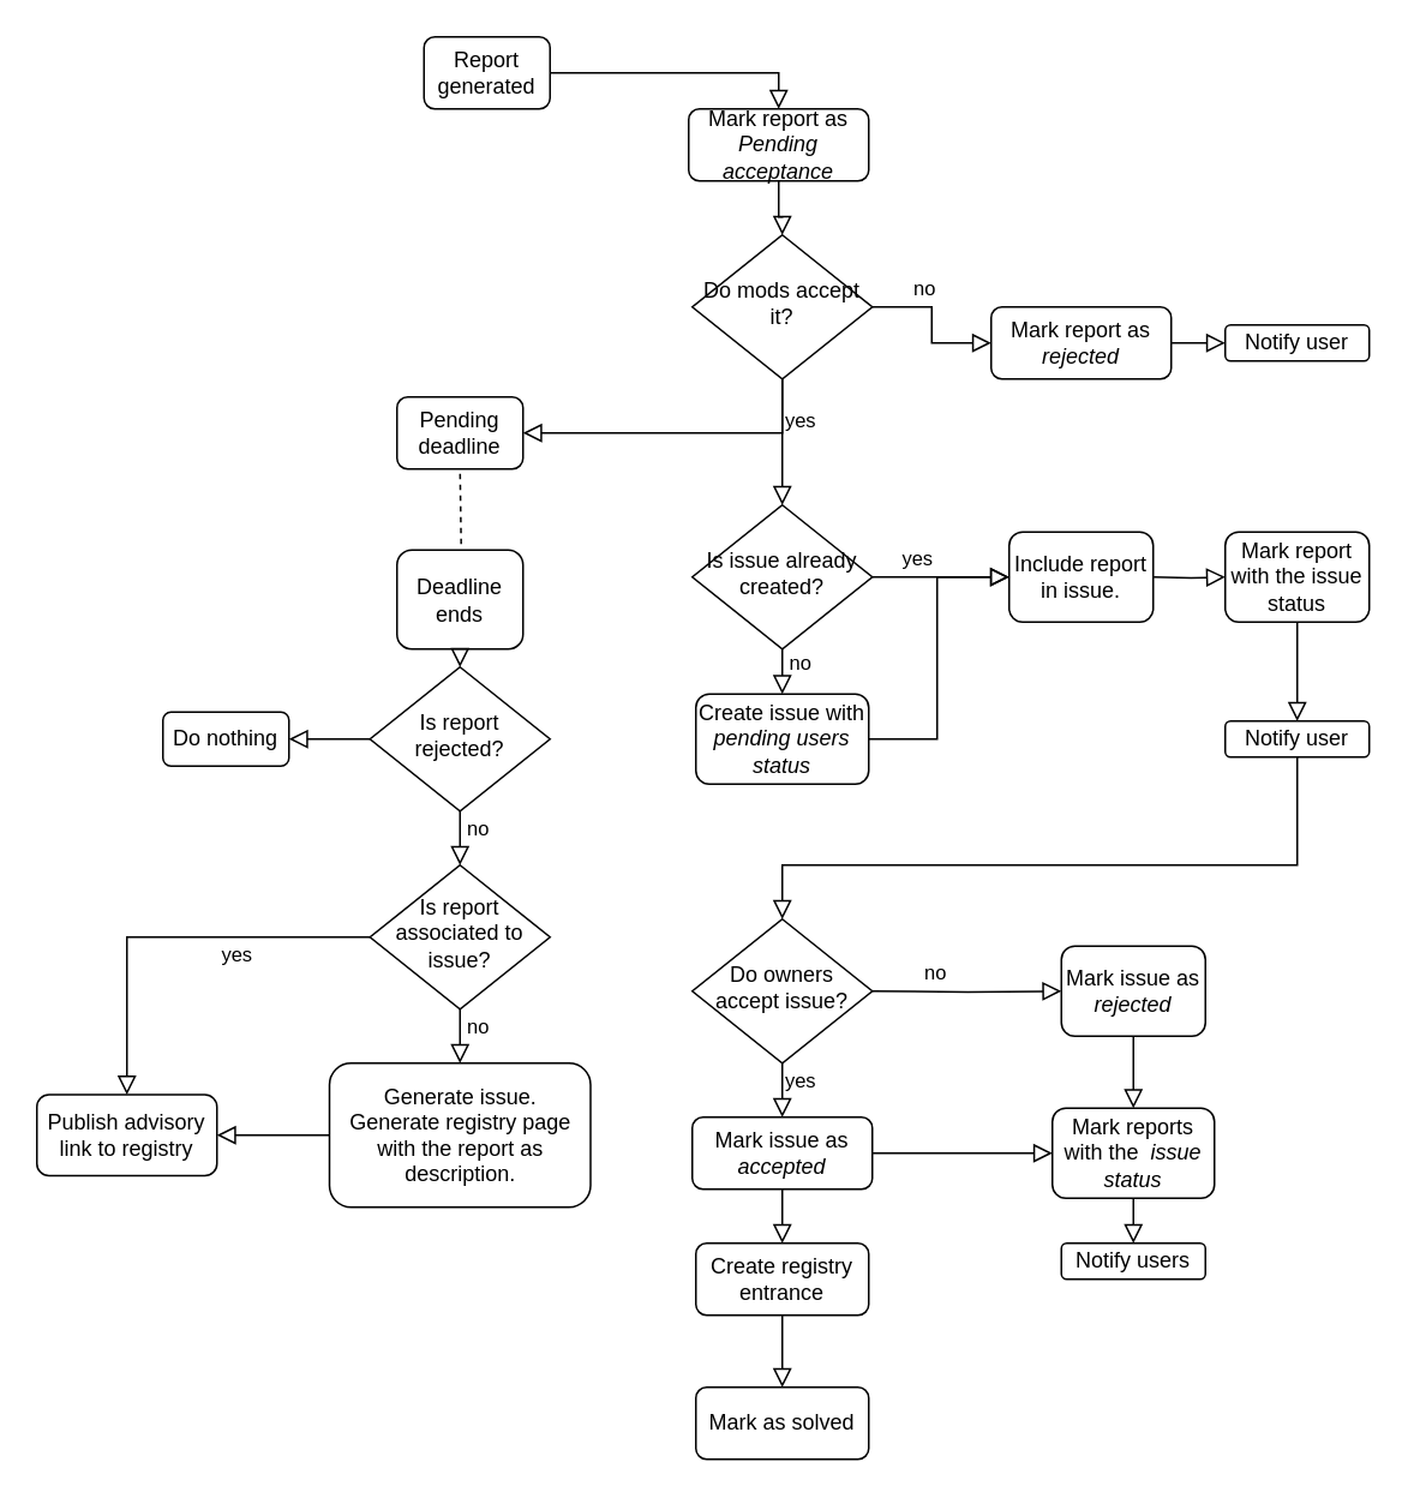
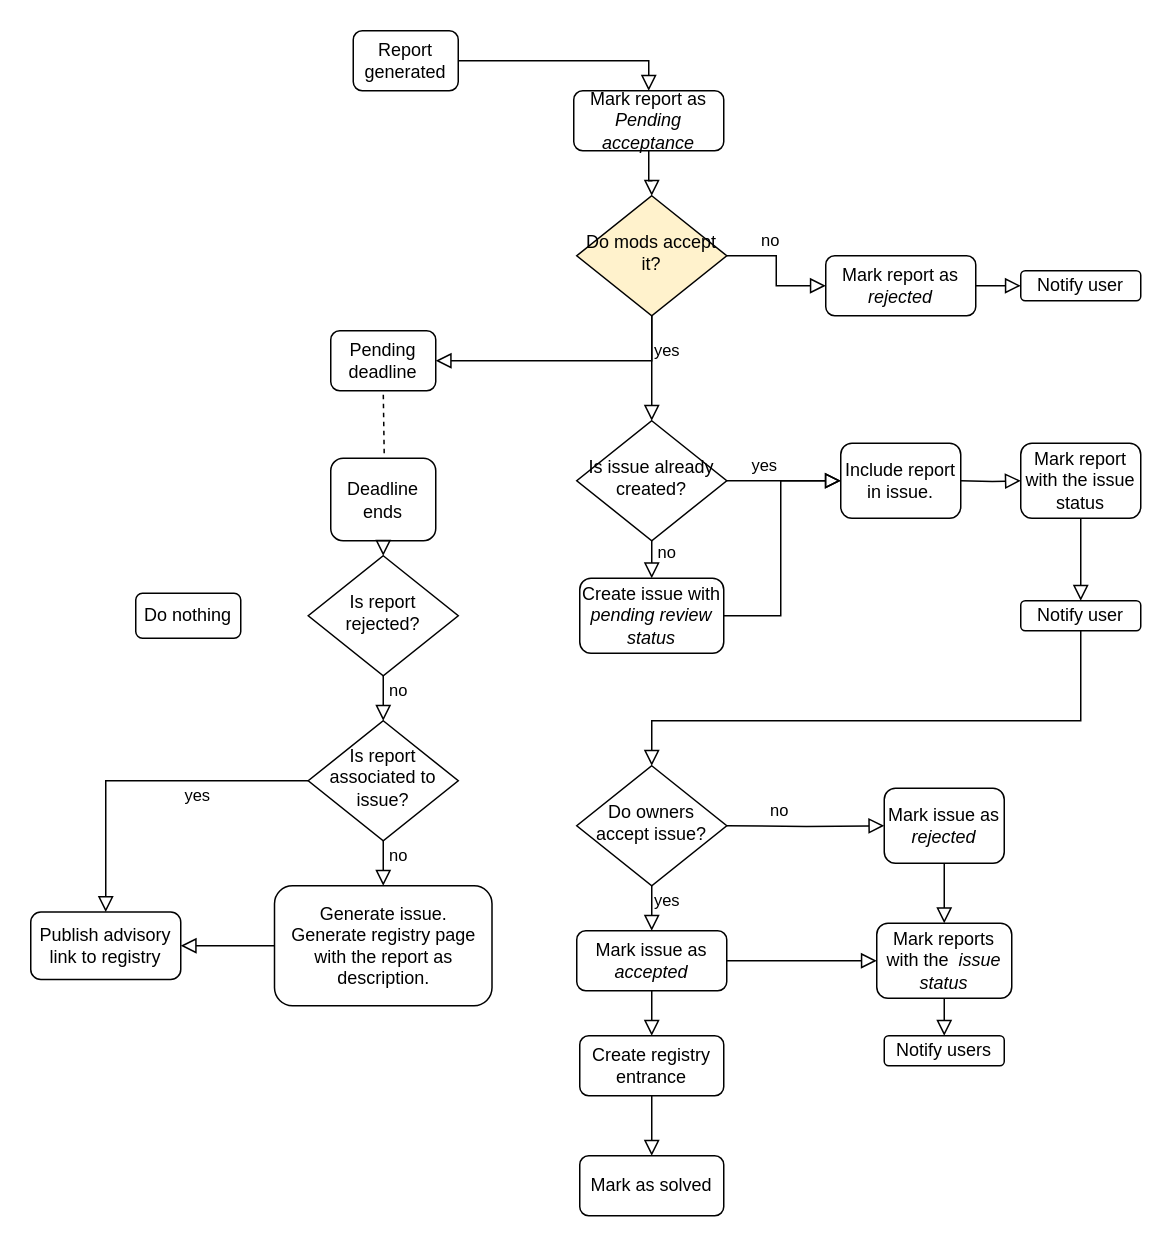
  <mxCell id="0" />
  <mxCell id="1" parent="0" />
  <mxCell id="2" value="" style="rounded=0;html=1;jettySize=auto;orthogonalLoop=1;fontSize=11;endArrow=block;endFill=0;endSize=8;strokeWidth=1;shadow=0;labelBackgroundColor=none;edgeStyle=orthogonalEdgeStyle;entryX=0.5;entryY=0;entryDx=0;entryDy=0;" parent="1" source="3" target="10" edge="1"><mxGeometry relative="1" as="geometry"><mxPoint x="90" y="320" as="targetPoint" /></mxGeometry></mxCell>
  <mxCell id="3" value="Report generated" style="rounded=1;whiteSpace=wrap;html=1;fontSize=12;glass=0;strokeWidth=1;shadow=0;" parent="1" vertex="1"><mxGeometry x="235" y="20" width="70" height="40" as="geometry" /></mxCell>
- <mxCell id="4" value="Do mods accept it?" style="rhombus;whiteSpace=wrap;html=1;shadow=0;fontFamily=Helvetica;fontSize=12;align=center;strokeWidth=1;spacing=6;spacingTop=-4;" parent="1" vertex="1"><mxGeometry x="384" y="130" width="100" height="80" as="geometry" /></mxCell>
+ <mxCell id="4" value="Do mods accept it?" style="rhombus;whiteSpace=wrap;html=1;shadow=0;fontFamily=Helvetica;fontSize=12;align=center;strokeWidth=1;spacing=6;spacingTop=-4;fillColor=#fff2cc;" parent="1" vertex="1"><mxGeometry x="384" y="130" width="100" height="80" as="geometry" /></mxCell>
  <mxCell id="5" value="Mark report as &lt;i&gt;rejected&lt;/i&gt;" style="rounded=1;whiteSpace=wrap;html=1;" parent="1" vertex="1"><mxGeometry x="550" y="170" width="100" height="40" as="geometry" /></mxCell>
  <mxCell id="6" value="no" style="rounded=0;html=1;jettySize=auto;orthogonalLoop=1;fontSize=11;endArrow=block;endFill=0;endSize=8;strokeWidth=1;shadow=0;labelBackgroundColor=none;edgeStyle=orthogonalEdgeStyle;entryX=0;entryY=0.5;entryDx=0;entryDy=0;exitX=1;exitY=0.5;exitDx=0;exitDy=0;" parent="1" source="4" target="5" edge="1"><mxGeometry x="-0.333" y="10" relative="1" as="geometry"><mxPoint x="210" y="380" as="sourcePoint" /><mxPoint x="230" y="330" as="targetPoint" /><mxPoint as="offset" /></mxGeometry></mxCell>
  <mxCell id="7" value="&lt;div&gt;yes&lt;/div&gt;" style="rounded=0;html=1;jettySize=auto;orthogonalLoop=1;fontSize=11;endArrow=block;endFill=0;endSize=8;strokeWidth=1;shadow=0;labelBackgroundColor=none;edgeStyle=orthogonalEdgeStyle;exitX=0.5;exitY=1;exitDx=0;exitDy=0;entryX=0.5;entryY=0;entryDx=0;entryDy=0;" parent="1" source="4" target="16" edge="1"><mxGeometry x="-0.333" y="10" relative="1" as="geometry"><mxPoint x="320" y="320" as="sourcePoint" /><mxPoint x="360" y="320" as="targetPoint" /><mxPoint as="offset" /><Array as="points" /></mxGeometry></mxCell>
  <mxCell id="8" value="Notify user" style="rounded=1;whiteSpace=wrap;html=1;" parent="1" vertex="1"><mxGeometry x="680" y="180" width="80" height="20" as="geometry" /></mxCell>
  <mxCell id="9" value="" style="rounded=0;html=1;jettySize=auto;orthogonalLoop=1;fontSize=11;endArrow=block;endFill=0;endSize=8;strokeWidth=1;shadow=0;labelBackgroundColor=none;edgeStyle=orthogonalEdgeStyle;entryX=0;entryY=0.5;entryDx=0;entryDy=0;exitX=1;exitY=0.5;exitDx=0;exitDy=0;" parent="1" source="5" target="8" edge="1"><mxGeometry y="10" relative="1" as="geometry"><mxPoint x="280" y="280" as="sourcePoint" /><mxPoint x="280" y="310" as="targetPoint" /><mxPoint as="offset" /></mxGeometry></mxCell>
  <mxCell id="10" value="Mark report as &lt;i&gt;Pending acceptance&lt;br&gt;&lt;/i&gt;" style="rounded=1;whiteSpace=wrap;html=1;" parent="1" vertex="1"><mxGeometry x="382" y="60" width="100" height="40" as="geometry" /></mxCell>
  <mxCell id="11" value="" style="rounded=0;html=1;jettySize=auto;orthogonalLoop=1;fontSize=11;endArrow=block;endFill=0;endSize=8;strokeWidth=1;shadow=0;labelBackgroundColor=none;edgeStyle=orthogonalEdgeStyle;exitX=0.5;exitY=1;exitDx=0;exitDy=0;" parent="1" source="10" target="4" edge="1"><mxGeometry relative="1" as="geometry"><mxPoint x="190" y="319.929" as="sourcePoint" /><mxPoint x="200" y="370" as="targetPoint" /></mxGeometry></mxCell>
  <mxCell id="12" value="Do owners accept issue?" style="rhombus;whiteSpace=wrap;html=1;shadow=0;fontFamily=Helvetica;fontSize=12;align=center;strokeWidth=1;spacing=6;spacingTop=-4;" parent="1" vertex="1"><mxGeometry x="384" y="510" width="100" height="80" as="geometry" /></mxCell>
  <mxCell id="13" value="Mark issue as &lt;i&gt;accepted&lt;/i&gt;" style="rounded=1;whiteSpace=wrap;html=1;" parent="1" vertex="1"><mxGeometry x="384" y="620" width="100" height="40" as="geometry" /></mxCell>
  <mxCell id="14" value="&lt;div&gt;yes&lt;/div&gt;" style="rounded=0;html=1;jettySize=auto;orthogonalLoop=1;fontSize=11;endArrow=block;endFill=0;endSize=8;strokeWidth=1;shadow=0;labelBackgroundColor=none;edgeStyle=orthogonalEdgeStyle;entryX=0.5;entryY=0;entryDx=0;entryDy=0;exitX=0.5;exitY=1;exitDx=0;exitDy=0;" parent="1" source="12" target="13" edge="1"><mxGeometry x="-0.333" y="10" relative="1" as="geometry"><mxPoint x="374" y="610" as="sourcePoint" /><mxPoint x="394" y="560" as="targetPoint" /><mxPoint as="offset" /></mxGeometry></mxCell>
  <mxCell id="15" value="&lt;div&gt;no&lt;/div&gt;" style="rounded=0;html=1;jettySize=auto;orthogonalLoop=1;fontSize=11;endArrow=block;endFill=0;endSize=8;strokeWidth=1;shadow=0;labelBackgroundColor=none;edgeStyle=orthogonalEdgeStyle;exitX=0.5;exitY=1;exitDx=0;exitDy=0;entryX=0;entryY=0.5;entryDx=0;entryDy=0;" parent="1" target="22" edge="1"><mxGeometry x="-0.333" y="10" relative="1" as="geometry"><mxPoint x="484" y="550" as="sourcePoint" /><mxPoint x="524" y="550" as="targetPoint" /><mxPoint as="offset" /><Array as="points" /></mxGeometry></mxCell>
  <mxCell id="16" value="Is issue already created?" style="rhombus;whiteSpace=wrap;html=1;shadow=0;fontFamily=Helvetica;fontSize=12;align=center;strokeWidth=1;spacing=6;spacingTop=-4;" parent="1" vertex="1"><mxGeometry x="384" y="280" width="100" height="80" as="geometry" /></mxCell>
  <mxCell id="17" value="&lt;div&gt;yes&lt;/div&gt;" style="rounded=0;html=1;jettySize=auto;orthogonalLoop=1;fontSize=11;endArrow=block;endFill=0;endSize=8;strokeWidth=1;shadow=0;labelBackgroundColor=none;edgeStyle=orthogonalEdgeStyle;exitX=1;exitY=0.5;exitDx=0;exitDy=0;entryX=0;entryY=0.5;entryDx=0;entryDy=0;" parent="1" source="16" target="31" edge="1"><mxGeometry x="-0.333" y="10" relative="1" as="geometry"><mxPoint x="434" y="360" as="sourcePoint" /><mxPoint x="580" y="320" as="targetPoint" /><mxPoint as="offset" /><Array as="points" /></mxGeometry></mxCell>
  <mxCell id="18" value="Mark report with the issue status" style="rounded=1;whiteSpace=wrap;html=1;" parent="1" vertex="1"><mxGeometry x="680" y="295" width="80" height="50" as="geometry" /></mxCell>
  <mxCell id="19" value="Notify user" style="rounded=1;whiteSpace=wrap;html=1;" parent="1" vertex="1"><mxGeometry x="680" y="400" width="80" height="20" as="geometry" /></mxCell>
  <mxCell id="20" value="" style="rounded=0;html=1;jettySize=auto;orthogonalLoop=1;fontSize=11;endArrow=block;endFill=0;endSize=8;strokeWidth=1;shadow=0;labelBackgroundColor=none;edgeStyle=orthogonalEdgeStyle;exitX=0.5;exitY=1;exitDx=0;exitDy=0;" parent="1" source="18" target="19" edge="1"><mxGeometry y="10" relative="1" as="geometry"><mxPoint x="720" as="sourcePoint" y="290" /><mxPoint x="730" y="160" as="targetPoint" /><mxPoint as="offset" /></mxGeometry></mxCell>
  <mxCell id="21" value="no" style="rounded=0;html=1;jettySize=auto;orthogonalLoop=1;fontSize=11;endArrow=block;endFill=0;endSize=8;strokeWidth=1;shadow=0;labelBackgroundColor=none;edgeStyle=orthogonalEdgeStyle;exitX=0.5;exitY=1;exitDx=0;exitDy=0;entryX=0.5;entryY=0;entryDx=0;entryDy=0;" parent="1" source="16" target="28" edge="1"><mxGeometry x="-0.333" y="10" relative="1" as="geometry"><mxPoint x="164" y="505" as="sourcePoint" /><mxPoint x="434" y="390" as="targetPoint" /><mxPoint as="offset" /></mxGeometry></mxCell>
  <mxCell id="22" value="Mark issue as &lt;i&gt;rejected&lt;/i&gt;" style="rounded=1;whiteSpace=wrap;html=1;" parent="1" vertex="1"><mxGeometry x="589" y="525" width="80" height="50" as="geometry" /></mxCell>
  <mxCell id="23" value="" style="rounded=0;html=1;jettySize=auto;orthogonalLoop=1;fontSize=11;endArrow=block;endFill=0;endSize=8;strokeWidth=1;shadow=0;labelBackgroundColor=none;edgeStyle=orthogonalEdgeStyle;entryX=0.5;entryY=0;entryDx=0;entryDy=0;exitX=0.5;exitY=1;exitDx=0;exitDy=0;" parent="1" source="22" target="24" edge="1"><mxGeometry x="-0.333" y="10" relative="1" as="geometry"><mxPoint x="564" y="598" as="sourcePoint" /><mxPoint x="564" y="610" as="targetPoint" /><mxPoint as="offset" /><Array as="points" /></mxGeometry></mxCell>
  <mxCell id="24" value="Mark reports with the&amp;nbsp; &lt;i&gt;issue status&lt;br&gt;&lt;/i&gt;" style="rounded=1;whiteSpace=wrap;html=1;" parent="1" vertex="1"><mxGeometry x="584" y="615" width="90" height="50" as="geometry" /></mxCell>
  <mxCell id="25" value="" style="rounded=0;html=1;jettySize=auto;orthogonalLoop=1;fontSize=11;endArrow=block;endFill=0;endSize=8;strokeWidth=1;shadow=0;labelBackgroundColor=none;edgeStyle=orthogonalEdgeStyle;entryX=0.5;entryY=0;entryDx=0;entryDy=0;exitX=0.5;exitY=1;exitDx=0;exitDy=0;" parent="1" source="24" target="26" edge="1"><mxGeometry x="-0.333" y="10" relative="1" as="geometry"><mxPoint x="564" y="717.5" as="sourcePoint" /><mxPoint x="524" y="775" as="targetPoint" /><mxPoint as="offset" /><Array as="points" /></mxGeometry></mxCell>
  <mxCell id="26" value="&lt;div&gt;Notify users&lt;/div&gt;" style="rounded=1;whiteSpace=wrap;html=1;" parent="1" vertex="1"><mxGeometry x="589" y="690" width="80" height="20" as="geometry" /></mxCell>
  <mxCell id="27" value="" style="rounded=0;html=1;jettySize=auto;orthogonalLoop=1;fontSize=11;endArrow=block;endFill=0;endSize=8;strokeWidth=1;shadow=0;labelBackgroundColor=none;edgeStyle=orthogonalEdgeStyle;entryX=0;entryY=0.5;entryDx=0;entryDy=0;exitX=1;exitY=0.5;exitDx=0;exitDy=0;" parent="1" source="13" target="24" edge="1"><mxGeometry x="-0.333" y="10" relative="1" as="geometry"><mxPoint x="614" y="562.5" as="sourcePoint" /><mxPoint x="639" y="630" as="targetPoint" /><mxPoint as="offset" /><Array as="points" /></mxGeometry></mxCell>
- <mxCell id="28" value="Create issue with &lt;i&gt;pending users status&lt;/i&gt; " style="rounded=1;whiteSpace=wrap;html=1;" parent="1" vertex="1"><mxGeometry x="386" y="385" width="96" height="50" as="geometry" /></mxCell>
+ <mxCell id="28" value="Create issue with &lt;i&gt;pending review status&lt;/i&gt; " style="rounded=1;whiteSpace=wrap;html=1;" parent="1" vertex="1"><mxGeometry x="386" y="385" width="96" height="50" as="geometry" /></mxCell>
  <mxCell id="29" value="" style="rounded=0;html=1;jettySize=auto;orthogonalLoop=1;fontSize=11;endArrow=block;endFill=0;endSize=8;strokeWidth=1;shadow=0;labelBackgroundColor=none;edgeStyle=orthogonalEdgeStyle;exitX=1;exitY=0.5;exitDx=0;exitDy=0;entryX=0;entryY=0.5;entryDx=0;entryDy=0;" parent="1" source="28" target="31" edge="1"><mxGeometry relative="1" as="geometry"><mxPoint x="470" y="359.789" as="sourcePoint" /><mxPoint x="580" y="320" as="targetPoint" /><Array as="points"><mxPoint x="520" y="410" /><mxPoint x="520" y="320" /></Array></mxGeometry></mxCell>
  <mxCell id="30" value="" style="rounded=0;html=1;jettySize=auto;orthogonalLoop=1;fontSize=11;endArrow=block;endFill=0;endSize=8;strokeWidth=1;shadow=0;labelBackgroundColor=none;edgeStyle=orthogonalEdgeStyle;exitX=0.5;exitY=1;exitDx=0;exitDy=0;entryX=0.5;entryY=0;entryDx=0;entryDy=0;" parent="1" source="19" target="12" edge="1"><mxGeometry y="10" relative="1" as="geometry"><mxPoint x="730" y="355" as="sourcePoint" /><mxPoint x="730" y="410" as="targetPoint" /><mxPoint as="offset" /><Array as="points"><mxPoint x="720" y="480" /><mxPoint x="434" y="480" /></Array></mxGeometry></mxCell>
  <mxCell id="31" value="Include report in issue." style="rounded=1;whiteSpace=wrap;html=1;" parent="1" vertex="1"><mxGeometry x="560" y="295" width="80" height="50" as="geometry" /></mxCell>
  <mxCell id="32" value="" style="rounded=0;html=1;jettySize=auto;orthogonalLoop=1;fontSize=11;endArrow=block;endFill=0;endSize=8;strokeWidth=1;shadow=0;labelBackgroundColor=none;edgeStyle=orthogonalEdgeStyle;entryX=0;entryY=0.5;entryDx=0;entryDy=0;" parent="1" target="18" edge="1"><mxGeometry relative="1" as="geometry"><mxPoint x="640" y="320" as="sourcePoint" /><mxPoint x="100" y="330" as="targetPoint" /></mxGeometry></mxCell>
  <mxCell id="33" value="Create registry entrance" style="rounded=1;whiteSpace=wrap;html=1;" parent="1" vertex="1"><mxGeometry x="386" y="690" width="96" height="40" as="geometry" /></mxCell>
  <mxCell id="34" value="" style="rounded=0;html=1;jettySize=auto;orthogonalLoop=1;fontSize=11;endArrow=block;endFill=0;endSize=8;strokeWidth=1;shadow=0;labelBackgroundColor=none;edgeStyle=orthogonalEdgeStyle;entryX=0.5;entryY=0;entryDx=0;entryDy=0;" parent="1" target="33" edge="1"><mxGeometry y="10" relative="1" as="geometry"><mxPoint x="434" y="660" as="sourcePoint" /><mxPoint x="444" y="620" as="targetPoint" /><mxPoint as="offset" /></mxGeometry></mxCell>
  <mxCell id="35" value="" style="rounded=0;html=1;jettySize=auto;orthogonalLoop=1;fontSize=11;endArrow=block;endFill=0;endSize=8;strokeWidth=1;shadow=0;labelBackgroundColor=none;edgeStyle=orthogonalEdgeStyle;exitX=0.5;exitY=1;exitDx=0;exitDy=0;entryX=0.5;entryY=0;entryDx=0;entryDy=0;" parent="1" source="33" target="36" edge="1"><mxGeometry y="10" relative="1" as="geometry"><mxPoint x="444" y="670" as="sourcePoint" /><mxPoint x="434" y="770" as="targetPoint" /><mxPoint as="offset" /></mxGeometry></mxCell>
  <mxCell id="36" value="Mark as solved" style="rounded=1;whiteSpace=wrap;html=1;" parent="1" vertex="1"><mxGeometry x="386" y="770" width="96" height="40" as="geometry" /></mxCell>
  <mxCell id="37" value="Pending deadline" style="rounded=1;whiteSpace=wrap;html=1;fontSize=12;glass=0;strokeWidth=1;shadow=0;" parent="1" vertex="1"><mxGeometry x="220" y="220" width="70" height="40" as="geometry" /></mxCell>
  <mxCell id="38" value="" style="rounded=0;html=1;jettySize=auto;orthogonalLoop=1;fontSize=11;endArrow=block;endFill=0;endSize=8;strokeWidth=1;shadow=0;labelBackgroundColor=none;edgeStyle=orthogonalEdgeStyle;exitX=0.5;exitY=1;exitDx=0;exitDy=0;entryX=1;entryY=0.5;entryDx=0;entryDy=0;" parent="1" source="4" target="37" edge="1"><mxGeometry x="-0.333" y="10" relative="1" as="geometry"><mxPoint x="444" y="220" as="sourcePoint" /><mxPoint x="444" as="targetPoint" y="290" /><mxPoint as="offset" /><Array as="points" /></mxGeometry></mxCell>
  <mxCell id="39" value="" style="endArrow=none;dashed=1;html=1;entryX=0.5;entryY=1;entryDx=0;entryDy=0;exitX=0.509;exitY=-0.06;exitDx=0;exitDy=0;exitPerimeter=0;" parent="1" source="40" target="37" edge="1"><mxGeometry width="50" height="50" relative="1" as="geometry"><mxPoint x="255" y="320" as="sourcePoint" /><mxPoint x="180" y="340" as="targetPoint" /></mxGeometry></mxCell>
  <mxCell id="40" value="Deadline ends" style="rounded=1;whiteSpace=wrap;html=1;fontSize=12;glass=0;strokeWidth=1;shadow=0;" parent="1" vertex="1"><mxGeometry x="220" y="305" width="70" height="55" as="geometry" /></mxCell>
  <mxCell id="41" value="Is report rejected?" style="rhombus;whiteSpace=wrap;html=1;shadow=0;fontFamily=Helvetica;fontSize=12;align=center;strokeWidth=1;spacing=6;spacingTop=-4;" parent="1" vertex="1"><mxGeometry x="205" y="370" width="100" height="80" as="geometry" /></mxCell>
  <mxCell id="42" value="" style="rounded=0;html=1;jettySize=auto;orthogonalLoop=1;fontSize=11;endArrow=block;endFill=0;endSize=8;strokeWidth=1;shadow=0;labelBackgroundColor=none;edgeStyle=orthogonalEdgeStyle;exitX=0.5;exitY=1;exitDx=0;exitDy=0;entryX=0.5;entryY=0;entryDx=0;entryDy=0;" parent="1" source="40" target="41" edge="1"><mxGeometry x="-0.333" y="10" relative="1" as="geometry"><mxPoint x="444" y="220" as="sourcePoint" /><mxPoint x="300" y="250" as="targetPoint" /><mxPoint as="offset" /><Array as="points" /></mxGeometry></mxCell>
  <mxCell id="43" value="" style="rounded=0;html=1;jettySize=auto;orthogonalLoop=1;fontSize=11;endArrow=block;endFill=0;endSize=8;strokeWidth=1;shadow=0;labelBackgroundColor=none;edgeStyle=orthogonalEdgeStyle;exitX=0;exitY=0.5;exitDx=0;exitDy=0;entryX=1;entryY=0.5;entryDx=0;entryDy=0;" parent="1" source="50" target="48" edge="1"><mxGeometry x="-0.333" y="10" relative="1" as="geometry"><mxPoint x="204" y="380" as="sourcePoint" /><mxPoint x="170" y="410" as="targetPoint" /><mxPoint as="offset" /><Array as="points" /></mxGeometry></mxCell>
  <mxCell id="44" value="Do nothing" style="rounded=1;whiteSpace=wrap;html=1;fontSize=12;glass=0;strokeWidth=1;shadow=0;" parent="1" vertex="1"><mxGeometry x="90" y="395" width="70" height="30" as="geometry" /></mxCell>
  <mxCell id="45" value="Is report associated to issue?" style="rhombus;whiteSpace=wrap;html=1;shadow=0;fontFamily=Helvetica;fontSize=12;align=center;strokeWidth=1;spacing=6;spacingTop=-4;" parent="1" vertex="1"><mxGeometry x="205" y="480" width="100" height="80" as="geometry" /></mxCell>
  <mxCell id="46" value="no" style="rounded=0;html=1;jettySize=auto;orthogonalLoop=1;fontSize=11;endArrow=block;endFill=0;endSize=8;strokeWidth=1;shadow=0;labelBackgroundColor=none;edgeStyle=orthogonalEdgeStyle;exitX=0.5;exitY=1;exitDx=0;exitDy=0;entryX=0.5;entryY=0;entryDx=0;entryDy=0;" parent="1" source="41" target="45" edge="1"><mxGeometry x="-0.333" y="10" relative="1" as="geometry"><mxPoint x="255" y="460" as="sourcePoint" /><mxPoint x="300" y="365" as="targetPoint" /><mxPoint as="offset" /><Array as="points" /></mxGeometry></mxCell>
  <mxCell id="47" value="yes" style="rounded=0;html=1;jettySize=auto;orthogonalLoop=1;fontSize=11;endArrow=block;endFill=0;endSize=8;strokeWidth=1;shadow=0;labelBackgroundColor=none;edgeStyle=orthogonalEdgeStyle;exitX=0;exitY=0.5;exitDx=0;exitDy=0;entryX=0.5;entryY=0;entryDx=0;entryDy=0;" parent="1" source="45" target="48" edge="1"><mxGeometry x="-0.333" y="10" relative="1" as="geometry"><mxPoint x="195" y="520" as="sourcePoint" /><mxPoint x="160" y="520" as="targetPoint" /><mxPoint as="offset" /><Array as="points"><mxPoint x="70" y="520" /></Array></mxGeometry></mxCell>
  <mxCell id="48" value="Publish advisory link to registry" style="rounded=1;whiteSpace=wrap;html=1;fontSize=12;glass=0;strokeWidth=1;shadow=0;" parent="1" vertex="1"><mxGeometry x="20" y="607.5" width="100" height="45" as="geometry" /></mxCell>
  <mxCell id="49" value="no" style="rounded=0;html=1;jettySize=auto;orthogonalLoop=1;fontSize=11;endArrow=block;endFill=0;endSize=8;strokeWidth=1;shadow=0;labelBackgroundColor=none;edgeStyle=orthogonalEdgeStyle;exitX=0.5;exitY=1;exitDx=0;exitDy=0;entryX=0.5;entryY=0;entryDx=0;entryDy=0;" parent="1" source="45" target="50" edge="1"><mxGeometry x="-0.333" y="10" relative="1" as="geometry"><mxPoint x="265" y="460" as="sourcePoint" /><mxPoint x="255" y="610" as="targetPoint" /><mxPoint as="offset" /><Array as="points" /></mxGeometry></mxCell>
  <mxCell id="50" value="&lt;div&gt;Generate issue.&lt;/div&gt;&lt;div&gt;Generate registry page with the report as description.&lt;br&gt;&lt;/div&gt;" style="rounded=1;whiteSpace=wrap;html=1;fontSize=12;glass=0;strokeWidth=1;shadow=0;" parent="1" vertex="1"><mxGeometry x="182.5" y="590" width="145" height="80" as="geometry" /></mxCell>
- <mxCell id="51" value="" style="rounded=0;html=1;jettySize=auto;orthogonalLoop=1;fontSize=11;endArrow=block;endFill=0;endSize=8;strokeWidth=1;shadow=0;labelBackgroundColor=none;edgeStyle=orthogonalEdgeStyle;entryX=1;entryY=0.5;entryDx=0;entryDy=0;" edge="1" parent="1" source="41" target="44"><mxGeometry x="-0.333" y="10" relative="1" as="geometry"><mxPoint x="210" y="410" as="sourcePoint" /><mxPoint x="170" y="430" as="targetPoint" /><mxPoint as="offset" /><Array as="points" /></mxGeometry></mxCell>
